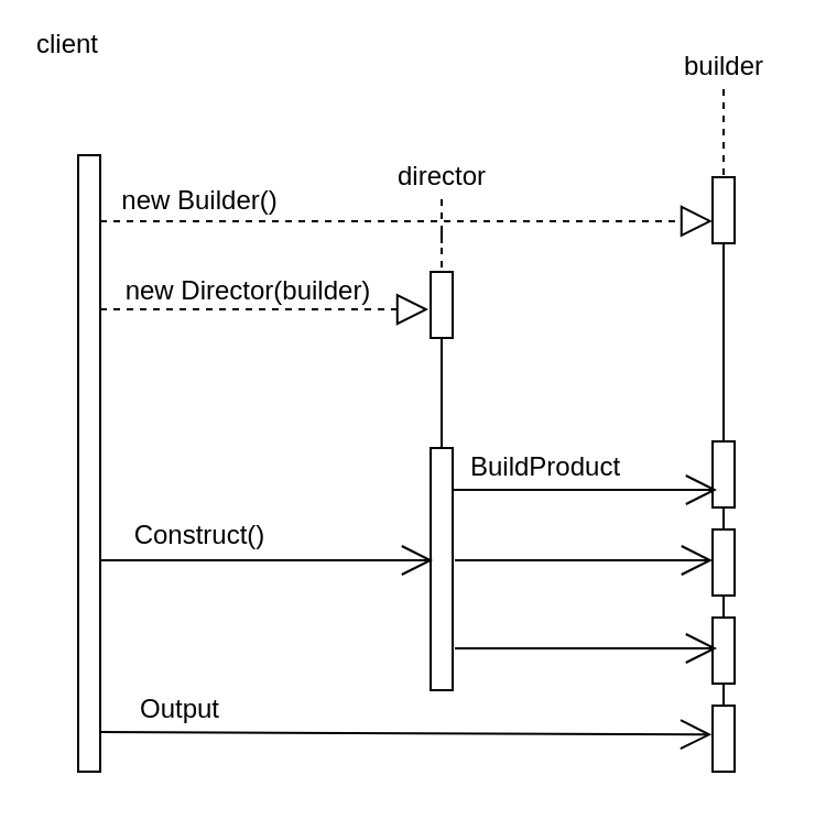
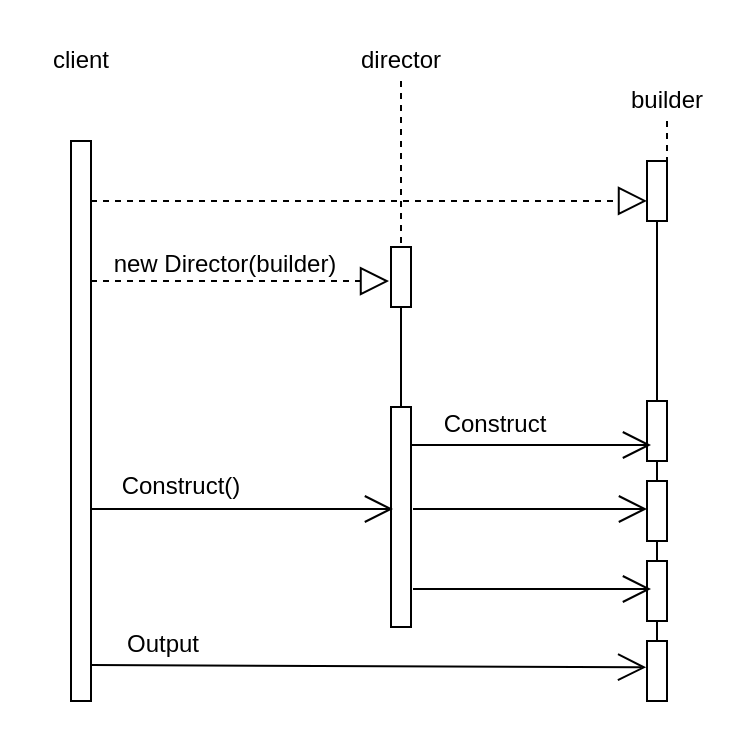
  <mxCell id="0" />
  <mxCell id="1" parent="0" />
  <mxCell id="2" value="" style="html=1;points=[];perimeter=orthogonalPerimeter;" vertex="1" parent="1"><mxGeometry x="35" y="70" width="10" height="280" as="geometry" /></mxCell>
- <mxCell id="3" value="client" style="text;html=1;align=center;verticalAlign=middle;resizable=0;points=[];autosize=1;strokeColor=none;fillColor=none;" vertex="1" parent="1"><mxGeometry x="10" y="10" width="40" height="20" as="geometry" /></mxCell>
+ <mxCell id="3" value="client" style="text;html=1;align=center;verticalAlign=middle;resizable=0;points=[];autosize=1;strokeColor=none;fillColor=none;" vertex="1" parent="1"><mxGeometry x="20" y="20" width="40" height="20" as="geometry" /></mxCell>
  <mxCell id="4" style="edgeStyle=orthogonalEdgeStyle;rounded=0;orthogonalLoop=1;jettySize=auto;html=1;endArrow=none;endFill=0;" edge="1" parent="1" source="5" target="11"><mxGeometry relative="1" as="geometry" /></mxCell>
  <mxCell id="5" value="" style="html=1;points=[];perimeter=orthogonalPerimeter;" vertex="1" parent="1"><mxGeometry x="195" y="123" width="10" height="30" as="geometry" /></mxCell>
  <mxCell id="6" value="" style="html=1;points=[];perimeter=orthogonalPerimeter;" vertex="1" parent="1"><mxGeometry x="323" y="280" width="10" height="30" as="geometry" /></mxCell>
  <mxCell id="7" value="" style="html=1;points=[];perimeter=orthogonalPerimeter;" vertex="1" parent="1"><mxGeometry x="323" y="240" width="10" height="30" as="geometry" /></mxCell>
  <mxCell id="8" style="edgeStyle=orthogonalEdgeStyle;rounded=0;orthogonalLoop=1;jettySize=auto;html=1;endArrow=none;endFill=0;" edge="1" parent="1" source="9"><mxGeometry relative="1" as="geometry"><mxPoint x="328" y="240" as="targetPoint" /><Array as="points"><mxPoint x="328" y="240" /><mxPoint x="331" y="240" /></Array></mxGeometry></mxCell>
  <mxCell id="9" value="" style="html=1;points=[];perimeter=orthogonalPerimeter;" vertex="1" parent="1"><mxGeometry x="323" y="200" width="10" height="30" as="geometry" /></mxCell>
  <mxCell id="10" value="" style="html=1;points=[];perimeter=orthogonalPerimeter;" vertex="1" parent="1"><mxGeometry x="323" y="320" width="10" height="30" as="geometry" /></mxCell>
  <mxCell id="11" value="" style="html=1;points=[];perimeter=orthogonalPerimeter;" vertex="1" parent="1"><mxGeometry x="195" y="203" width="10" height="110" as="geometry" /></mxCell>
  <mxCell id="12" style="edgeStyle=orthogonalEdgeStyle;rounded=0;orthogonalLoop=1;jettySize=auto;html=1;dashed=1;endArrow=none;endFill=0;" edge="1" parent="1" source="13" target="5"><mxGeometry relative="1" as="geometry" /></mxCell>
- <mxCell id="13" value="director" style="text;html=1;align=center;verticalAlign=middle;resizable=0;points=[];autosize=1;strokeColor=none;fillColor=none;" vertex="1" parent="1"><mxGeometry x="170" y="70" width="60" height="20" as="geometry" /></mxCell>
+ <mxCell id="13" value="director" style="text;html=1;align=center;verticalAlign=middle;resizable=0;points=[];autosize=1;strokeColor=none;fillColor=none;" vertex="1" parent="1"><mxGeometry x="170" y="20" width="60" height="20" as="geometry" /></mxCell>
  <mxCell id="14" style="edgeStyle=orthogonalEdgeStyle;rounded=0;orthogonalLoop=1;jettySize=auto;html=1;dashed=1;endArrow=none;endFill=0;" edge="1" parent="1" source="15" target="17"><mxGeometry relative="1" as="geometry" /></mxCell>
- <mxCell id="15" value="builder" style="text;html=1;align=center;verticalAlign=middle;resizable=0;points=[];autosize=1;strokeColor=none;fillColor=none;" vertex="1" parent="1"><mxGeometry x="303" y="20" width="50" height="20" as="geometry" /></mxCell>
+ <mxCell id="15" value="builder" style="text;html=1;align=center;verticalAlign=middle;resizable=0;points=[];autosize=1;strokeColor=none;fillColor=none;" vertex="1" parent="1"><mxGeometry x="308" y="40" width="50" height="20" as="geometry" /></mxCell>
  <mxCell id="16" style="edgeStyle=orthogonalEdgeStyle;rounded=0;orthogonalLoop=1;jettySize=auto;html=1;endArrow=none;endFill=0;" edge="1" parent="1" source="17" target="9"><mxGeometry relative="1" as="geometry" /></mxCell>
  <mxCell id="17" value="" style="html=1;points=[];perimeter=orthogonalPerimeter;" vertex="1" parent="1"><mxGeometry x="323" y="80" width="10" height="30" as="geometry" /></mxCell>
  <mxCell id="18" value="" style="endArrow=block;dashed=1;endFill=0;endSize=12;html=1;rounded=0;exitX=1;exitY=0.107;exitDx=0;exitDy=0;exitPerimeter=0;" edge="1" parent="1" source="2" target="17"><mxGeometry width="160" relative="1" as="geometry"><mxPoint x="55" y="100" as="sourcePoint" /><mxPoint x="215" y="100" as="targetPoint" /></mxGeometry></mxCell>
- <mxCell id="19" value="new Builder()" style="text;html=1;align=center;verticalAlign=middle;resizable=0;points=[];autosize=1;strokeColor=none;fillColor=none;" vertex="1" parent="1"><mxGeometry x="49" y="81" width="82" height="19" as="geometry" /></mxCell>
  <mxCell id="20" value="" style="endArrow=block;dashed=1;endFill=0;endSize=12;html=1;rounded=0;entryX=-0.1;entryY=0.567;entryDx=0;entryDy=0;entryPerimeter=0;" edge="1" parent="1" target="5"><mxGeometry width="160" relative="1" as="geometry"><mxPoint x="45" y="140" as="sourcePoint" /><mxPoint x="155" y="140" as="targetPoint" /></mxGeometry></mxCell>
  <mxCell id="21" value="new Director(builder)" style="text;html=1;align=center;verticalAlign=middle;resizable=0;points=[];autosize=1;strokeColor=none;fillColor=none;" vertex="1" parent="1"><mxGeometry x="47" y="122" width="130" height="20" as="geometry" /></mxCell>
  <mxCell id="22" style="edgeStyle=orthogonalEdgeStyle;rounded=0;orthogonalLoop=1;jettySize=auto;html=1;endArrow=none;endFill=0;" edge="1" parent="1"><mxGeometry relative="1" as="geometry"><mxPoint x="328" y="270" as="sourcePoint" /><mxPoint x="328" y="280" as="targetPoint" /><Array as="points"><mxPoint x="328" y="280" /><mxPoint x="331" y="280" /></Array></mxGeometry></mxCell>
  <mxCell id="23" style="edgeStyle=orthogonalEdgeStyle;rounded=0;orthogonalLoop=1;jettySize=auto;html=1;endArrow=none;endFill=0;" edge="1" parent="1"><mxGeometry relative="1" as="geometry"><mxPoint x="328" y="310" as="sourcePoint" /><mxPoint x="328" y="320" as="targetPoint" /><Array as="points"><mxPoint x="328" y="320" /><mxPoint x="331" y="320" /></Array></mxGeometry></mxCell>
  <mxCell id="24" value="Construct()" style="text;html=1;align=center;verticalAlign=middle;resizable=0;points=[];autosize=1;strokeColor=none;fillColor=none;" vertex="1" parent="1"><mxGeometry x="54.5" y="233" width="71" height="19" as="geometry" /></mxCell>
  <mxCell id="25" value="" style="endArrow=open;endFill=1;endSize=12;html=1;rounded=0;" edge="1" parent="1"><mxGeometry width="160" relative="1" as="geometry"><mxPoint x="45" y="254" as="sourcePoint" /><mxPoint x="196" y="254" as="targetPoint" /></mxGeometry></mxCell>
  <mxCell id="26" value="" style="endArrow=open;endFill=1;endSize=12;html=1;rounded=0;" edge="1" parent="1"><mxGeometry width="160" relative="1" as="geometry"><mxPoint x="205" y="222" as="sourcePoint" /><mxPoint x="325" y="222" as="targetPoint" /></mxGeometry></mxCell>
  <mxCell id="27" value="" style="endArrow=open;endFill=1;endSize=12;html=1;rounded=0;" edge="1" parent="1"><mxGeometry width="160" relative="1" as="geometry"><mxPoint x="206" y="254" as="sourcePoint" /><mxPoint x="323" y="254" as="targetPoint" /></mxGeometry></mxCell>
  <mxCell id="28" value="" style="endArrow=open;endFill=1;endSize=12;html=1;rounded=0;" edge="1" parent="1"><mxGeometry width="160" relative="1" as="geometry"><mxPoint x="206" y="294" as="sourcePoint" /><mxPoint x="325" y="294" as="targetPoint" /></mxGeometry></mxCell>
  <mxCell id="29" value="" style="endArrow=open;endFill=1;endSize=12;html=1;rounded=0;entryX=-0.043;entryY=0.439;entryDx=0;entryDy=0;entryPerimeter=0;" edge="1" parent="1" target="10"><mxGeometry width="160" relative="1" as="geometry"><mxPoint x="45" y="332" as="sourcePoint" /><mxPoint x="205" y="332" as="targetPoint" /></mxGeometry></mxCell>
- <mxCell id="30" value="BuildProduct" style="text;html=1;align=center;verticalAlign=middle;resizable=0;points=[];autosize=1;strokeColor=none;fillColor=none;" vertex="1" parent="1"><mxGeometry x="207" y="202" width="79" height="19" as="geometry" /></mxCell>
+ <mxCell id="30" value="Construct" style="text;html=1;align=center;verticalAlign=middle;resizable=0;points=[];autosize=1;strokeColor=none;fillColor=none;" vertex="1" parent="1"><mxGeometry x="207" y="202" width="79" height="19" as="geometry" /></mxCell>
  <mxCell id="31" value="Output" style="text;html=1;align=center;verticalAlign=middle;resizable=0;points=[];autosize=1;strokeColor=none;fillColor=none;" vertex="1" parent="1"><mxGeometry x="57" y="312" width="47" height="19" as="geometry" /></mxCell>
